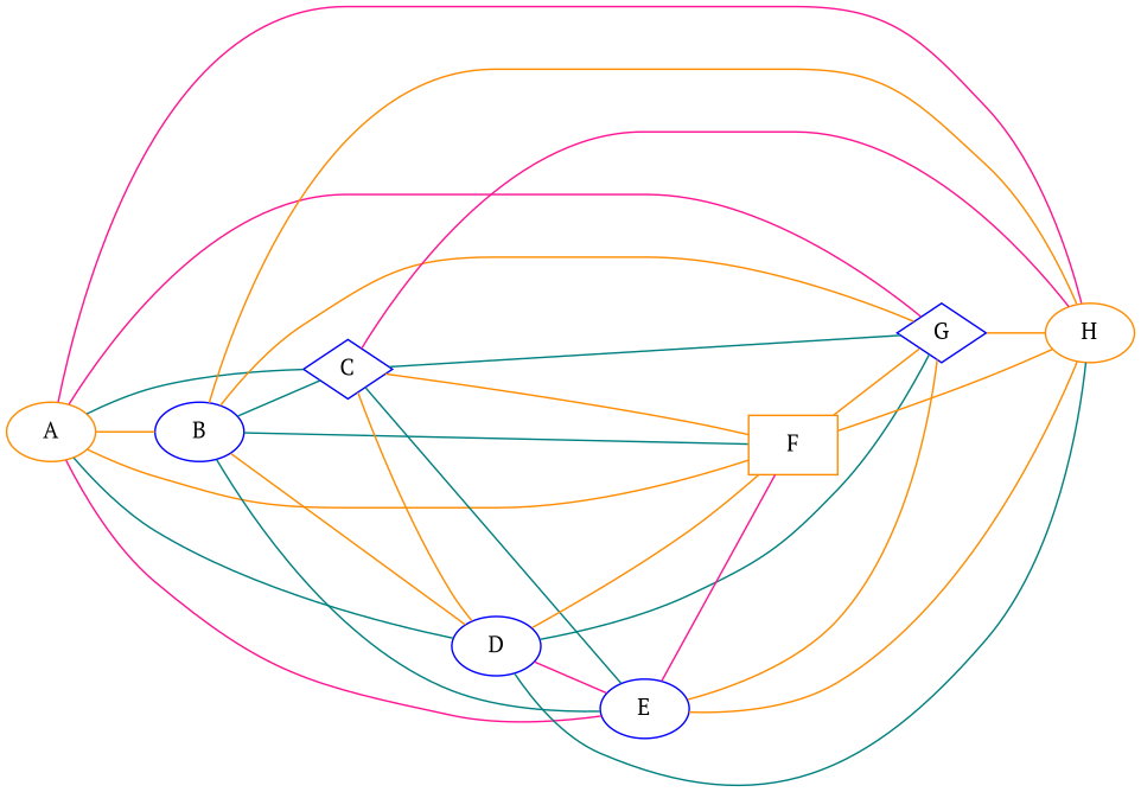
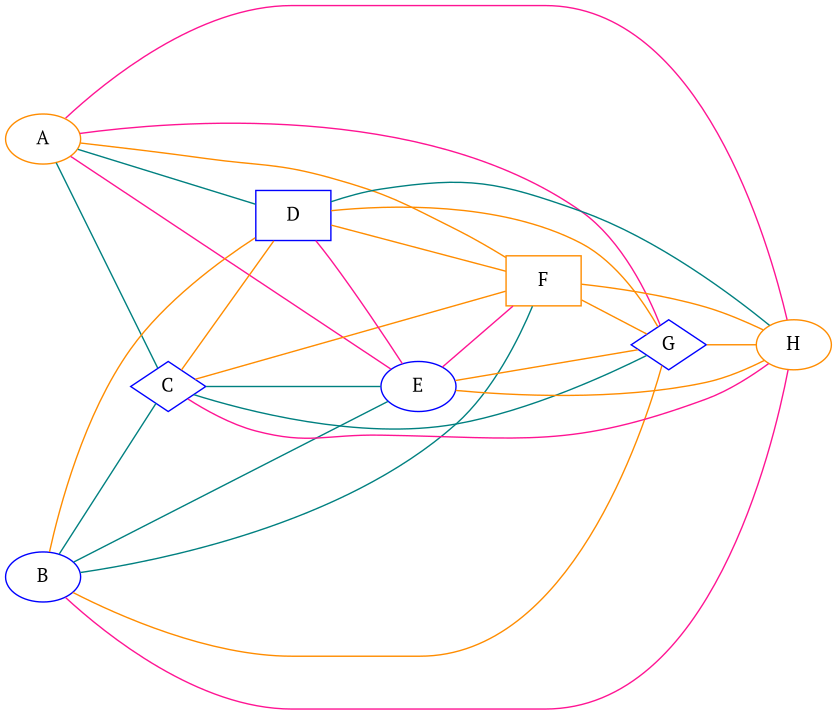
  strict graph {
    fontname="PT Serif"
    rankdir=LR
    node [color=blue fontname="PT Serif" shape=ellipse]
    edge [color=darkorange fontname="PT Serif"]
    A [color=darkorange]
    B
    C [shape=diamond]
-   D
+   D [shape=box]
    E
    F [color=darkorange shape=box]
    G [shape=diamond]
    H [color=darkorange]
-   A -- B
    A -- C [color=teal]
    A -- D [color=teal]
    A -- E [color=deeppink]
    A -- F
    A -- G [color=deeppink]
    A -- H [color=deeppink]
    B -- C [color=teal]
    B -- D
    B -- E [color=teal]
    B -- F [color=teal]
    B -- G
-   B -- H
+   B -- H [color=deeppink]
    C -- D
    C -- E [color=teal]
    C -- F
    C -- G [color=teal]
    C -- H [color=deeppink]
    D -- E [color=deeppink]
    D -- F
-   D -- G [color=teal]
+   D -- G
    D -- H [color=teal]
    E -- F [color=deeppink]
    E -- G
    E -- H
    F -- G
    F -- H
    G -- H
  }
